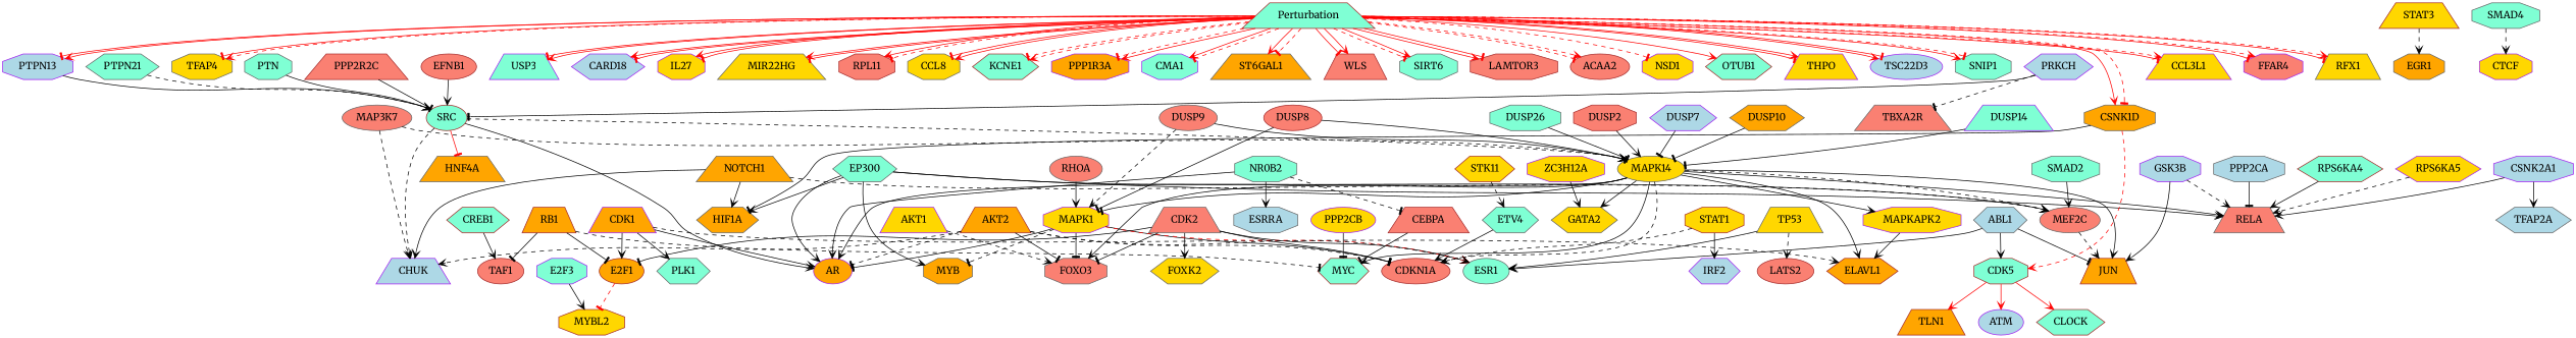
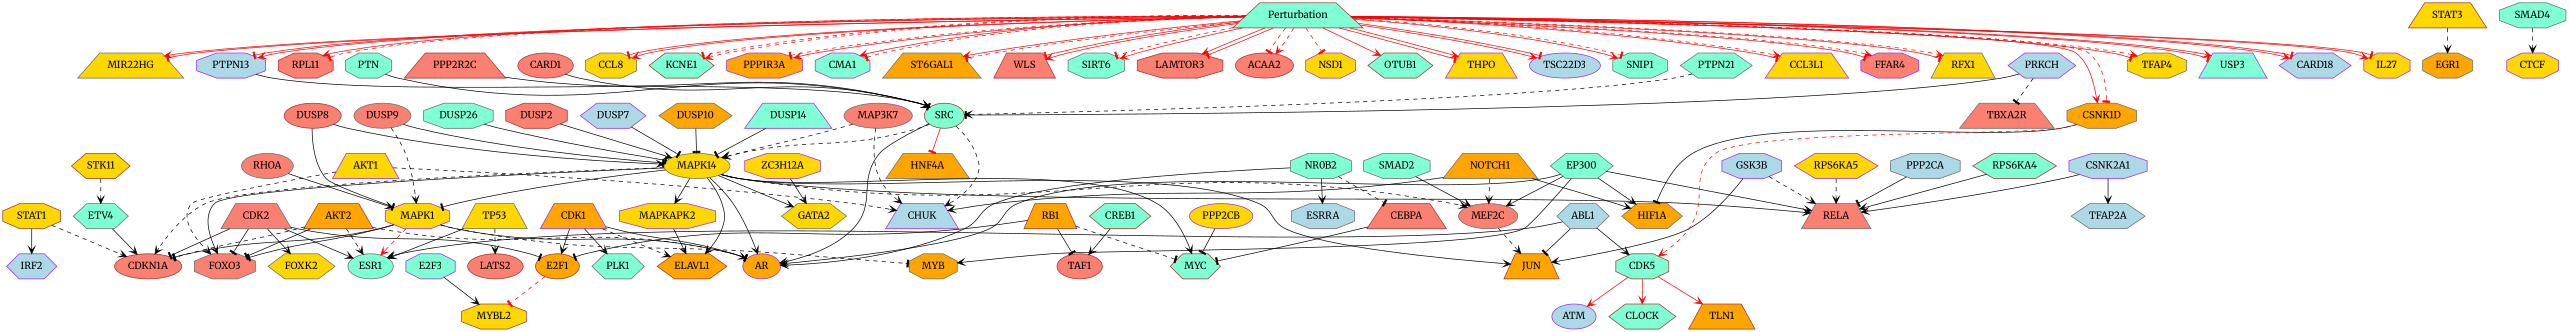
  digraph {
    fontname=Merriweather
    node [color=gray40 fillcolor=aquamarine fontname=Merriweather shape=octagon style=filled]
    edge [arrowhead=vee color=NA fontname=Merriweather penwidth=1 style=solid]
    CHUK [color=purple fillcolor=lightblue shape=trapezium]
    AKT1 [color=purple fillcolor=gold shape=trapezium]
    FOXO3 [fillcolor=salmon]
    CDKN1A [color=brown fillcolor=salmon shape=ellipse]
    STAT1 [color=brown fillcolor=gold]
    IRF2 [color=purple fillcolor=lightblue shape=hexagon]
    E2F1 [color=brown fillcolor=orange shape=ellipse]
    MYBL2 [color=brown fillcolor=gold]
    CDK1 [color=purple fillcolor=orange shape=trapezium]
    AR [color=purple fillcolor=orange shape=ellipse]
    ELAVL1 [color=brown fillcolor=orange shape=hexagon]
    PLK1 [shape=hexagon]
    MYB [fillcolor=orange]
    EP300 [shape=hexagon]
    HIF1A [fillcolor=orange shape=hexagon]
    MEF2C [fillcolor=salmon shape=ellipse]
    RELA [fillcolor=salmon shape=trapezium]
    JUN [color=brown fillcolor=orange shape=trapezium]
    RB1 [color=brown fillcolor=orange shape=trapezium]
    TAF1 [color=brown fillcolor=salmon shape=ellipse]
    MYC [color=brown shape=hexagon]
    EGR1 [fillcolor=orange]
    STAT3 [color=brown fillcolor=gold shape=trapezium]
    CDK2 [fillcolor=salmon shape=trapezium]
    ESR1 [shape=ellipse]
    FOXK2 [fillcolor=gold shape=hexagon]
    SRC [color=brown shape=ellipse]
    MAPK14 [fillcolor=gold shape=ellipse]
    HNF4A [fillcolor=orange shape=trapezium]
    MAPK1 [color=purple fillcolor=gold]
    GATA2 [fillcolor=gold shape=hexagon]
    MAPKAPK2 [color=purple fillcolor=gold]
-   EFNB1 [color=brown fillcolor=salmon shape=ellipse]
+   EFNB1 [color=brown fillcolor=salmon shape=ellipse label=CARD1]
    GSK3B [color=purple fillcolor=lightblue]
    NR0B2
    ESRRA [fillcolor=lightblue]
    CEBPA [color=brown fillcolor=salmon shape=trapezium]
    CREB1 [color=brown shape=hexagon]
    PPP2CA [fillcolor=lightblue]
    PTPN21 [shape=hexagon]
    CSNK1D [fillcolor=orange]
    CDK5 [color=brown]
    CLOCK [color=brown shape=hexagon]
    TLN1 [color=brown fillcolor=orange shape=trapezium]
    ATM [color=purple fillcolor=lightblue shape=ellipse]
    STK11 [color=brown fillcolor=gold shape=hexagon]
    ETV4 [shape=hexagon]
    SMAD2
    E2F3 [color=purple]
    Perturbation [color=brown shape=trapezium]
    CCL3L1 [color=purple fillcolor=gold shape=trapezium]
    FFAR4 [color=purple fillcolor=salmon]
    RFX1 [fillcolor=gold shape=trapezium]
    TFAP4 [fillcolor=gold]
    USP3 [color=purple shape=trapezium]
    CARD18 [color=purple fillcolor=lightblue shape=hexagon]
    IL27 [color=purple fillcolor=gold]
    MIR22HG [fillcolor=gold shape=trapezium]
    RPL11 [color=brown fillcolor=salmon]
    CCL8 [fillcolor=gold]
    KCNE1 [color=brown shape=hexagon]
    PPP1R3A [color=purple fillcolor=orange]
    CMA1 [color=purple]
    ST6GAL1 [fillcolor=orange shape=trapezium]
    WLS [color=brown fillcolor=salmon shape=trapezium]
    SIRT6
    LAMTOR3 [color=brown fillcolor=salmon]
    ACAA2 [color=brown fillcolor=salmon shape=ellipse]
    PTPN13 [color=purple fillcolor=lightblue]
    NSD1 [color=purple fillcolor=gold]
    OTUB1 [color=brown shape=hexagon]
    THPO [color=purple fillcolor=gold shape=trapezium]
    TSC22D3 [color=purple fillcolor=lightblue shape=ellipse]
    SNIP1
    RHOA [fillcolor=salmon shape=ellipse]
    CTCF [color=purple fillcolor=gold]
    SMAD4
    AKT2 [color=brown fillcolor=orange shape=trapezium]
    PRKCH [color=purple fillcolor=lightblue shape=hexagon]
    TBXA2R [fillcolor=salmon shape=trapezium]
    TP53 [fillcolor=gold shape=trapezium]
    LATS2 [color=brown fillcolor=salmon shape=ellipse]
    PTN
    NOTCH1 [fillcolor=orange shape=trapezium]
    PPP2CB [color=purple fillcolor=gold shape=ellipse]
    ABL1 [fillcolor=lightblue shape=hexagon]
    DUSP14 [color=purple shape=trapezium]
    ZC3H12A [color=purple fillcolor=gold]
    PPP2R2C [color=brown fillcolor=salmon shape=trapezium]
    CSNK2A1 [color=purple fillcolor=lightblue]
    TFAP2A [fillcolor=lightblue shape=hexagon]
    DUSP9 [fillcolor=salmon shape=ellipse]
    DUSP26
    RPS6KA4 [color=brown shape=hexagon]
    DUSP8 [color=brown fillcolor=salmon shape=ellipse]
    RPS6KA5 [color=purple fillcolor=gold shape=hexagon]
    DUSP2 [color=brown fillcolor=salmon]
    DUSP7 [color=purple fillcolor=lightblue shape=hexagon]
    MAP3K7 [fillcolor=salmon shape=ellipse]
    DUSP10 [fillcolor=orange shape=hexagon]
-   AKT2 -> CHUK [style=dashed]
+   AKT1 -> CHUK [style=dashed]
    AKT1 -> FOXO3 [style=dashed]
    STAT1 -> CDKN1A [style=dashed]
    STAT1 -> IRF2
    E2F1 -> MYBL2 [arrowhead=tee color=red style=dashed]
    CDK1 -> E2F1
    CDK1 -> AR [style=bold]
    CDK1 -> ELAVL1 [style=dashed]
    CDK1 -> PLK1
    EP300 -> AR
    EP300 -> MYB [style=bold]
    EP300 -> HIF1A [style=bold]
    EP300 -> MEF2C [style=bold]
    EP300 -> RELA [style=bold]
    MEF2C -> JUN [color=black style=dashed]
    RB1 -> E2F1 [arrowhead=tee]
    RB1 -> TAF1 [arrowhead=tee style=bold]
    RB1 -> MYC [arrowhead=tee style=dashed]
    STAT3 -> EGR1 [style=dashed]
    CDK2 -> FOXO3 [arrowhead=tee]
    CDK2 -> CDKN1A [arrowhead=tee]
    CDK2 -> E2F1 [arrowhead=tee]
    CDK2 -> ESR1
    CDK2 -> FOXK2 [style=bold]
    SRC -> CHUK [color=black style=dashed]
    SRC -> AR [color=black]
    SRC -> MAPK14 [color=black style=dashed]
    SRC -> HNF4A [arrowhead=tee color=red]
    MAPK14 -> FOXO3 [color=black style=bold]
    MAPK14 -> CDKN1A [color=black style=dashed]
    MAPK14 -> AR [color=black style=bold]
    MAPK14 -> ELAVL1 [color=black]
    MAPK14 -> MEF2C [color=black style=dashed]
    MAPK14 -> RELA [color=black]
    MAPK14 -> JUN [color=black style=bold]
    MAPK14 -> MYC [color=black style=bold]
    MAPK14 -> MAPK1 [arrowhead=tee style=bold]
    MAPK14 -> GATA2 [color=black]
    MAPK14 -> MAPKAPK2 [color=black]
    MAPK1 -> FOXO3 [arrowhead=tee color=black]
    MAPK1 -> CDKN1A [arrowhead=tee color=black style=bold]
    MAPK1 -> AR [arrowhead=tee color=black style=bold]
    MAPK1 -> MYB [arrowhead=tee color=black style=dashed]
    MAPK1 -> ESR1 [color=red style=dashed]
    MAPKAPK2 -> ELAVL1 [color=black]
    EFNB1 -> SRC [color=black]
    GSK3B -> RELA [style=dashed]
    GSK3B -> JUN
    NR0B2 -> AR
    NR0B2 -> ESRRA
    NR0B2 -> CEBPA [arrowhead=tee style=dashed]
    CEBPA -> MYC [arrowhead=tee color=black]
    CREB1 -> TAF1
    PPP2CA -> RELA [arrowhead=tee style=bold]
    PTPN21 -> SRC [style=dashed]
    CSNK1D -> HIF1A [arrowhead=tee color=black]
    CSNK1D -> CDK5 [color=red style=dashed]
    CDK5 -> CLOCK [color=red style=bold]
    CDK5 -> TLN1 [color=red]
    CDK5 -> ATM [color=red]
    STK11 -> ETV4 [style=dashed]
    ETV4 -> CDKN1A [style=bold]
    SMAD2 -> MEF2C [style=bold]
    E2F3 -> MYBL2
    Perturbation -> CSNK1D [color=red]
    Perturbation -> CSNK1D [arrowhead=tee color=red style=dashed]
    Perturbation -> CCL3L1 [arrowhead=tee color=red]
    Perturbation -> CCL3L1 [color=red style=dashed]
    Perturbation -> FFAR4 [arrowhead=tee color=red style=bold]
    Perturbation -> FFAR4 [color=red style=dashed]
    Perturbation -> RFX1 [arrowhead=tee color=red]
    Perturbation -> RFX1 [color=red style=dashed]
    Perturbation -> TFAP4 [arrowhead=tee color=red]
    Perturbation -> TFAP4 [color=red style=dashed]
    Perturbation -> USP3 [arrowhead=tee color=red style=bold]
    Perturbation -> USP3 [color=red style=bold]
    Perturbation -> CARD18 [color=red style=bold]
    Perturbation -> CARD18 [arrowhead=tee color=red style=bold]
    Perturbation -> IL27 [color=red style=bold]
    Perturbation -> IL27 [arrowhead=tee color=red style=bold]
    Perturbation -> MIR22HG [color=red]
    Perturbation -> MIR22HG [arrowhead=tee color=red style=bold]
    Perturbation -> RPL11 [color=red]
    Perturbation -> RPL11 [arrowhead=tee color=red style=dashed]
    Perturbation -> CCL8 [arrowhead=tee color=red]
    Perturbation -> CCL8 [color=red style=bold]
    Perturbation -> KCNE1 [arrowhead=tee color=red style=dashed]
    Perturbation -> KCNE1 [color=red style=dashed]
    Perturbation -> PPP1R3A [arrowhead=tee color=red style=dashed]
    Perturbation -> PPP1R3A [color=red style=bold]
    Perturbation -> CMA1 [color=red]
    Perturbation -> CMA1 [arrowhead=tee color=red style=dashed]
    Perturbation -> ST6GAL1 [color=red]
    Perturbation -> ST6GAL1 [arrowhead=tee color=red style=dashed]
    Perturbation -> WLS [arrowhead=tee color=red style=bold]
    Perturbation -> WLS [color=red style=bold]
    Perturbation -> SIRT6 [arrowhead=tee color=red style=dashed]
    Perturbation -> SIRT6 [color=red]
    Perturbation -> LAMTOR3 [color=red]
    Perturbation -> LAMTOR3 [arrowhead=tee color=red]
    Perturbation -> ACAA2 [arrowhead=tee color=red style=dashed]
    Perturbation -> ACAA2 [color=red style=dashed]
    Perturbation -> PTPN13 [arrowhead=tee color=red style=bold]
    Perturbation -> PTPN13 [color=red style=bold]
    Perturbation -> NSD1 [arrowhead=tee color=red style=dashed]
    Perturbation -> OTUB1 [color=red]
    Perturbation -> THPO [arrowhead=tee color=red style=bold]
    Perturbation -> THPO [color=red]
    Perturbation -> TSC22D3 [color=red]
    Perturbation -> TSC22D3 [arrowhead=tee color=red style=bold]
    Perturbation -> SNIP1 [color=red]
    Perturbation -> SNIP1 [arrowhead=tee color=red style=dashed]
    PTPN13 -> SRC [color=black]
    RHOA -> MAPK1
    SMAD4 -> CTCF [style=dashed]
    AKT2 -> FOXO3 [arrowhead=tee]
    AKT2 -> CDKN1A [arrowhead=tee style=dashed]
    AKT2 -> AR [arrowhead=tee style=dashed]
    AKT2 -> ESR1 [style=dashed]
    PRKCH -> SRC [arrowhead=tee]
    PRKCH -> TBXA2R [arrowhead=tee style=dashed]
    TP53 -> ESR1
    TP53 -> LATS2 [style=dashed]
    PTN -> SRC [style=bold]
    NOTCH1 -> CHUK
    NOTCH1 -> HIF1A
    NOTCH1 -> MEF2C [style=dashed]
    PPP2CB -> MYC [arrowhead=tee color=black]
    ABL1 -> JUN [arrowhead=tee]
    ABL1 -> ESR1 [style=bold]
    ABL1 -> CDK5
    DUSP14 -> MAPK14 [arrowhead=tee]
    ZC3H12A -> GATA2 [style=bold]
    PPP2R2C -> SRC [arrowhead=tee]
    CSNK2A1 -> RELA
    CSNK2A1 -> TFAP2A
    DUSP9 -> MAPK14 [arrowhead=tee]
    DUSP9 -> MAPK1 [style=dashed]
    DUSP26 -> MAPK14 [arrowhead=tee style=bold]
    RPS6KA4 -> RELA
    DUSP8 -> MAPK14
    DUSP8 -> MAPK1 [arrowhead=tee style=bold]
    RPS6KA5 -> RELA [style=dashed]
    DUSP2 -> MAPK14
    DUSP7 -> MAPK14 [arrowhead=tee]
    MAP3K7 -> CHUK [style=dashed]
    MAP3K7 -> MAPK14 [style=dashed]
    DUSP10 -> MAPK14 [arrowhead=tee]
  }
